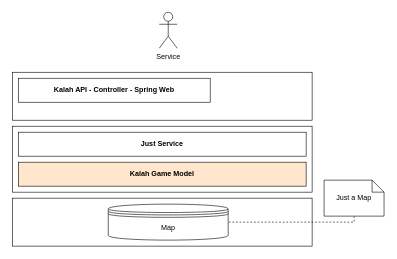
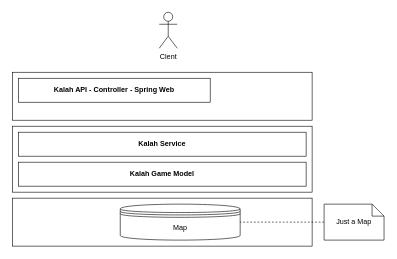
  <mxCell id="0" />
  <mxCell id="1" parent="0" />
  <mxCell id="2" value="" style="rounded=0;whiteSpace=wrap;html=1;" vertex="1" parent="1"><mxGeometry x="20" y="330" width="500" height="80" as="geometry" /></mxCell>
  <mxCell id="3" value="" style="rounded=0;whiteSpace=wrap;html=1;" vertex="1" parent="1"><mxGeometry x="20" y="210" width="500" height="110" as="geometry" /></mxCell>
  <mxCell id="4" value="" style="rounded=0;whiteSpace=wrap;html=1;" vertex="1" parent="1"><mxGeometry x="20" y="120" width="500" height="80" as="geometry" /></mxCell>
  <mxCell id="5" value="&lt;b&gt;Kalah API - Controller - Spring Web&lt;/b&gt;" style="rounded=0;whiteSpace=wrap;html=1;" vertex="1" parent="1"><mxGeometry x="30" y="130" width="320" height="40" as="geometry" /></mxCell>
- <mxCell id="6" value="&lt;b&gt;Just Service&lt;/b&gt;" style="rounded=0;whiteSpace=wrap;html=1;" vertex="1" parent="1"><mxGeometry x="30" y="220" width="480" height="40" as="geometry" /></mxCell>
- <mxCell id="7" value="Map" style="shape=datastore;whiteSpace=wrap;html=1;" vertex="1" parent="1"><mxGeometry x="180" y="340" width="200" height="60" as="geometry" /></mxCell>
- <mxCell id="8" value="&lt;b&gt;Kalah Game Model&lt;/b&gt;" style="rounded=0;whiteSpace=wrap;html=1;fillColor=#ffe6cc;" vertex="1" parent="1"><mxGeometry x="30" y="270" width="480" height="40" as="geometry" /></mxCell>
- <mxCell id="9" value="Service" style="shape=umlActor;verticalLabelPosition=bottom;verticalAlign=top;html=1;outlineConnect=0;" vertex="1" parent="1"><mxGeometry x="265" y="20" width="30" height="60" as="geometry" /></mxCell>
+ <mxCell id="6" value="&lt;b&gt;Kalah Service&lt;/b&gt;" style="rounded=0;whiteSpace=wrap;html=1;" vertex="1" parent="1"><mxGeometry x="30" y="220" width="480" height="40" as="geometry" /></mxCell>
+ <mxCell id="7" value="Map" style="shape=datastore;whiteSpace=wrap;html=1;" vertex="1" parent="1"><mxGeometry x="200" y="340" width="200" height="60" as="geometry" /></mxCell>
+ <mxCell id="8" value="&lt;b&gt;Kalah Game Model&lt;/b&gt;" style="rounded=0;whiteSpace=wrap;html=1;" vertex="1" parent="1"><mxGeometry x="30" y="270" width="480" height="40" as="geometry" /></mxCell>
+ <mxCell id="9" value="Clent" style="shape=umlActor;verticalLabelPosition=bottom;verticalAlign=top;html=1;outlineConnect=0;" vertex="1" parent="1"><mxGeometry x="265" y="20" width="30" height="60" as="geometry" /></mxCell>
  <mxCell id="10" value="" style="edgeStyle=orthogonalEdgeStyle;rounded=0;orthogonalLoop=1;jettySize=auto;html=1;entryX=1;entryY=0.5;entryDx=0;entryDy=0;endArrow=none;endFill=0;dashed=1;" edge="1" parent="1" source="11" target="7"><mxGeometry relative="1" as="geometry"><Array as="points"><mxPoint x="460" y="370" /><mxPoint x="460" y="370" /></Array></mxGeometry></mxCell>
- <mxCell id="11" value="Just a Map" style="shape=note;size=20;whiteSpace=wrap;html=1;" vertex="1" parent="1"><mxGeometry x="540" y="300" width="100" height="60" as="geometry" /></mxCell>
+ <mxCell id="11" value="Just a Map" style="shape=note;size=20;whiteSpace=wrap;html=1;" vertex="1" parent="1"><mxGeometry x="540" y="340" width="100" height="60" as="geometry" /></mxCell>
